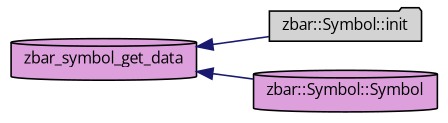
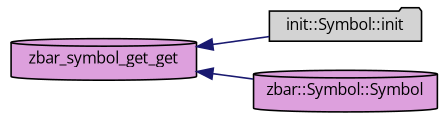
  digraph {
    fontname="Open Sans"
    rankdir=LR
    node [color=black fillcolor=plum fontname="Open Sans" fontsize=10 shape=cylinder style=filled]
    edge [color=midnightblue dir=back fontname="Open Sans" fontsize=10 labelfontname=Helvetica labelfontsize=10 style=solid]
-   n1 [fontcolor=black height=0.2 label=zbar_symbol_get_data width=0.4]
-   n2 [fillcolor=lightgrey height=0.2 label="zbar::Symbol::init" shape=folder width=0.4]
+   n1 [fontcolor=black height=0.2 label=zbar_symbol_get_get width=0.4]
+   n2 [fillcolor=lightgrey height=0.2 label="init::Symbol::init" shape=folder width=0.4]
    n3 [height=0.2 label="zbar::Symbol::Symbol" width=0.4]
    n1 -> n2
    n1 -> n3
  }
